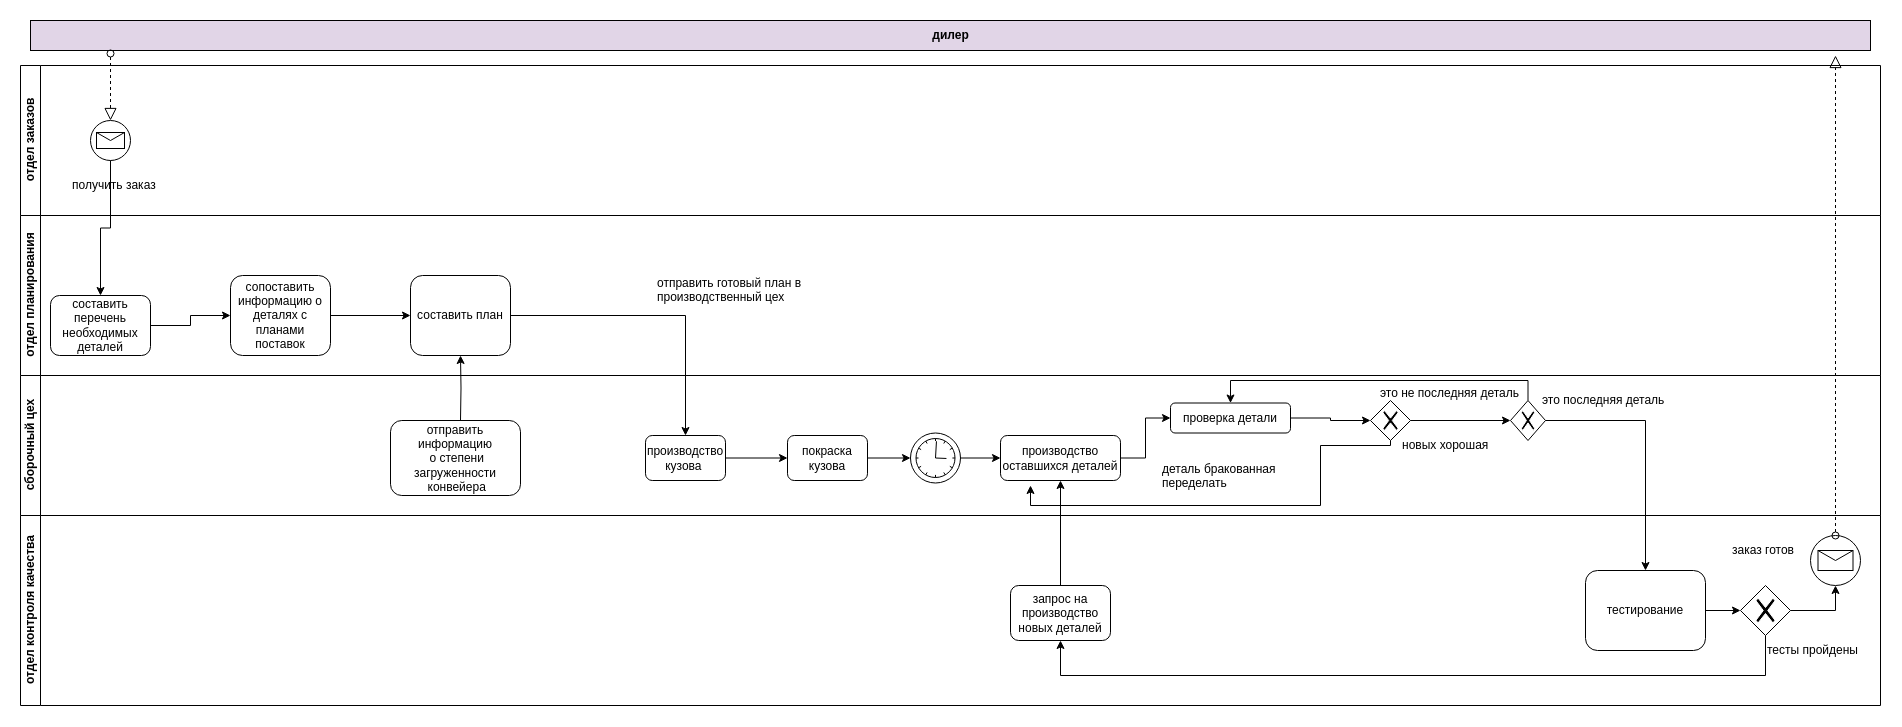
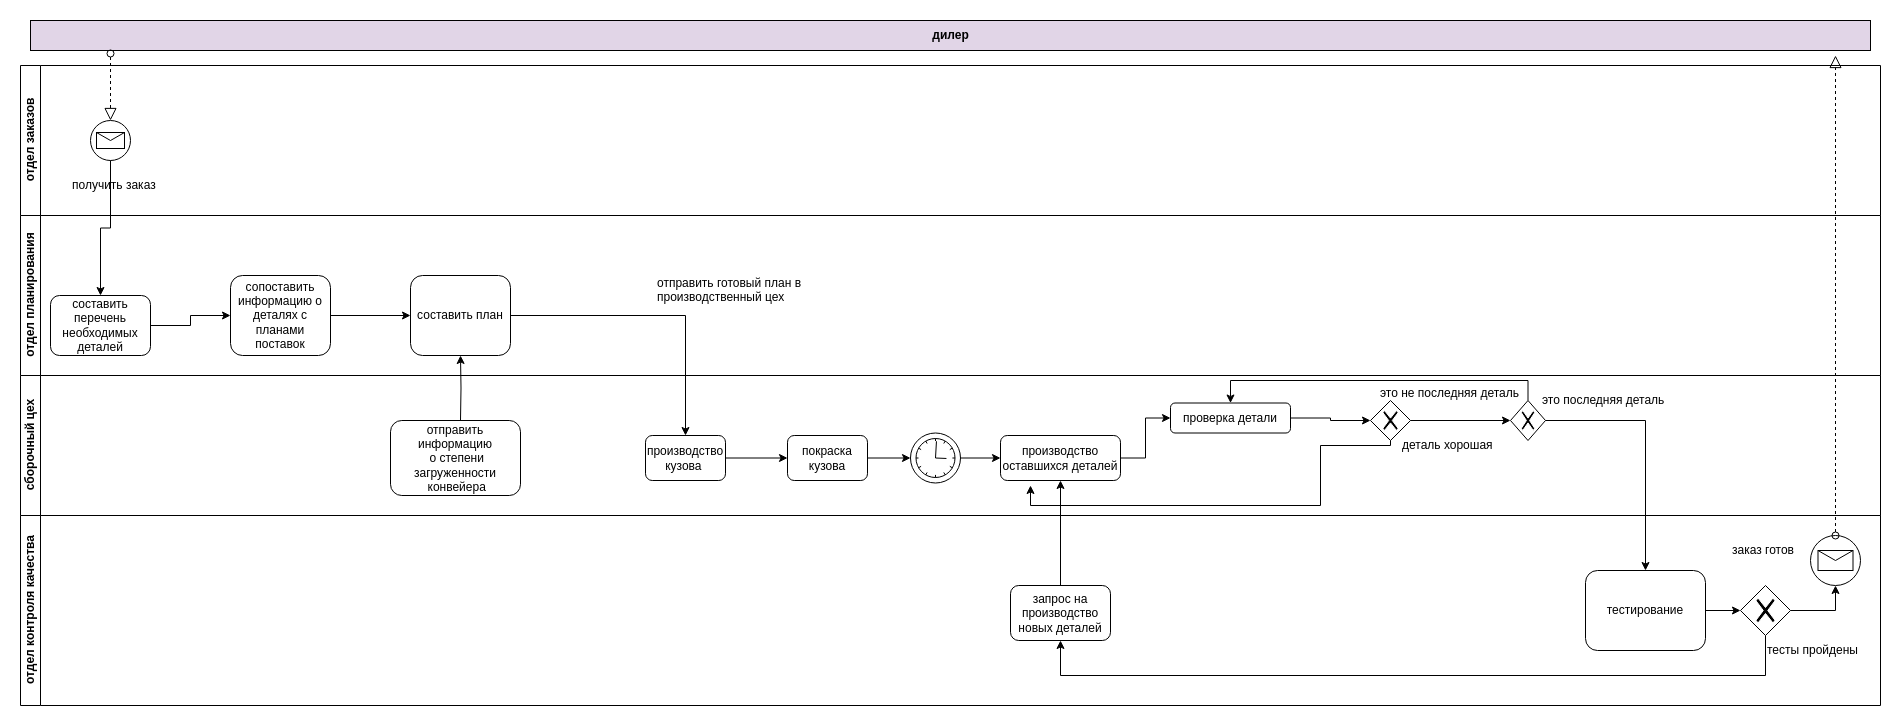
  <mxCell id="0" />
  <mxCell id="1" parent="0" />
  <mxCell id="2" value="&lt;b&gt;дилер&lt;/b&gt;" style="html=1;fillColor=#e1d5e7;" parent="1" vertex="1"><mxGeometry x="30" y="20" width="1840" height="30" as="geometry" /></mxCell>
  <mxCell id="3" value="отдел заказов&lt;br&gt;" style="swimlane;html=1;horizontal=0;startSize=20;" parent="1" vertex="1"><mxGeometry x="20" y="65" width="1860" height="150" as="geometry" /></mxCell>
  <mxCell id="4" value="отдел планирования" style="swimlane;html=1;horizontal=0;startSize=20;" parent="3" vertex="1"><mxGeometry y="150" width="1860" height="160" as="geometry" /></mxCell>
  <mxCell id="5" value="" style="edgeStyle=orthogonalEdgeStyle;rounded=0;orthogonalLoop=1;jettySize=auto;html=1;" parent="4" source="6" target="8" edge="1"><mxGeometry relative="1" as="geometry" /></mxCell>
  <mxCell id="6" value="составить перечень необходимых деталей" style="shape=ext;rounded=1;html=1;whiteSpace=wrap;" parent="4" vertex="1"><mxGeometry x="30" y="80" width="100" height="60" as="geometry" /></mxCell>
  <mxCell id="7" value="" style="edgeStyle=orthogonalEdgeStyle;rounded=0;orthogonalLoop=1;jettySize=auto;html=1;" parent="4" source="8" target="9" edge="1"><mxGeometry relative="1" as="geometry" /></mxCell>
  <mxCell id="8" value="сопоставить информацию о деталях с планами поставок" style="shape=ext;rounded=1;html=1;whiteSpace=wrap;" parent="4" vertex="1"><mxGeometry x="210" y="60" width="100" height="80" as="geometry" /></mxCell>
  <mxCell id="9" value="составить план" style="shape=ext;rounded=1;html=1;whiteSpace=wrap;" parent="4" vertex="1"><mxGeometry x="390" y="60" width="100" height="80" as="geometry" /></mxCell>
  <mxCell id="10" value="" style="shape=mxgraph.bpmn.shape;html=1;verticalLabelPosition=bottom;labelBackgroundColor=#ffffff;verticalAlign=top;align=center;perimeter=ellipsePerimeter;outlineConnect=0;outline=standard;symbol=message;" parent="3" vertex="1"><mxGeometry x="70" y="55" width="40" height="40" as="geometry" /></mxCell>
  <mxCell id="11" value="получить заказ&lt;br&gt;&lt;br&gt;" style="text;html=1;resizable=0;points=[];autosize=1;align=left;verticalAlign=top;spacingTop=-4;" parent="3" vertex="1"><mxGeometry x="50" y="110" width="100" height="30" as="geometry" /></mxCell>
  <mxCell id="12" style="edgeStyle=orthogonalEdgeStyle;rounded=0;orthogonalLoop=1;jettySize=auto;html=1;exitX=0.5;exitY=1;exitDx=0;exitDy=0;entryX=0.5;entryY=0;entryDx=0;entryDy=0;" parent="3" source="10" target="6" edge="1"><mxGeometry relative="1" as="geometry"><mxPoint x="60" y="230" as="targetPoint" /></mxGeometry></mxCell>
  <mxCell id="13" value="отдел контроля качества" style="swimlane;html=1;horizontal=0;startSize=20;" parent="1" vertex="1"><mxGeometry x="20" y="515" width="1860" height="190" as="geometry" /></mxCell>
  <mxCell id="14" style="edgeStyle=orthogonalEdgeStyle;rounded=0;orthogonalLoop=1;jettySize=auto;html=1;exitX=1;exitY=0.5;exitDx=0;exitDy=0;entryX=0;entryY=0.5;entryDx=0;entryDy=0;" parent="13" source="15" target="17" edge="1"><mxGeometry relative="1" as="geometry" /></mxCell>
  <mxCell id="15" value="тестирование" style="shape=ext;rounded=1;html=1;whiteSpace=wrap;" parent="13" vertex="1"><mxGeometry x="1565" y="55" width="120" height="80" as="geometry" /></mxCell>
  <mxCell id="16" style="edgeStyle=orthogonalEdgeStyle;rounded=0;orthogonalLoop=1;jettySize=auto;html=1;exitX=0.5;exitY=1;exitDx=0;exitDy=0;entryX=0.5;entryY=1;entryDx=0;entryDy=0;" parent="13" source="17" edge="1"><mxGeometry relative="1" as="geometry"><Array as="points"><mxPoint x="1745" y="160" /><mxPoint x="1040" y="160" /></Array><mxPoint x="1040" y="125" as="targetPoint" /></mxGeometry></mxCell>
  <mxCell id="17" value="" style="shape=mxgraph.bpmn.shape;html=1;verticalLabelPosition=bottom;labelBackgroundColor=#ffffff;verticalAlign=top;align=center;perimeter=rhombusPerimeter;background=gateway;outlineConnect=0;outline=none;symbol=exclusiveGw;" parent="13" vertex="1"><mxGeometry x="1720" y="70" width="50" height="50" as="geometry" /></mxCell>
  <mxCell id="18" value="" style="shape=mxgraph.bpmn.shape;html=1;verticalLabelPosition=bottom;labelBackgroundColor=#ffffff;verticalAlign=top;align=center;perimeter=ellipsePerimeter;outlineConnect=0;outline=eventInt;symbol=message;" parent="13" vertex="1"><mxGeometry x="1790" y="20" width="50" height="50" as="geometry" /></mxCell>
  <mxCell id="19" style="edgeStyle=orthogonalEdgeStyle;rounded=0;orthogonalLoop=1;jettySize=auto;html=1;exitX=1;exitY=0.5;exitDx=0;exitDy=0;entryX=0.5;entryY=1;entryDx=0;entryDy=0;" parent="13" source="17" target="18" edge="1"><mxGeometry relative="1" as="geometry"><mxPoint x="1810" y="95" as="targetPoint" /></mxGeometry></mxCell>
  <mxCell id="20" value="тесты пройдены" style="text;html=1;resizable=0;points=[];autosize=1;align=left;verticalAlign=top;spacingTop=-4;" parent="13" vertex="1"><mxGeometry x="1745" y="125" width="110" height="20" as="geometry" /></mxCell>
  <mxCell id="21" value="заказ готов" style="text;html=1;resizable=0;points=[];autosize=1;align=left;verticalAlign=top;spacingTop=-4;" parent="13" vertex="1"><mxGeometry x="1710" y="25" width="80" height="20" as="geometry" /></mxCell>
  <mxCell id="22" value="&lt;span&gt;запрос на производство&lt;/span&gt;&lt;br&gt;&lt;span&gt;&amp;nbsp;новых деталей&amp;nbsp;&lt;/span&gt;" style="shape=ext;rounded=1;html=1;whiteSpace=wrap;" vertex="1" parent="13"><mxGeometry x="990" y="70" width="100" height="55" as="geometry" /></mxCell>
  <mxCell id="23" value="" style="startArrow=oval;startFill=0;startSize=7;endArrow=block;endFill=0;endSize=10;dashed=1;html=1;entryX=0.5;entryY=0;entryDx=0;entryDy=0;" parent="1" target="10" edge="1"><mxGeometry width="100" relative="1" as="geometry"><mxPoint x="110" y="53" as="sourcePoint" /><mxPoint x="113" y="125" as="targetPoint" /></mxGeometry></mxCell>
  <mxCell id="24" value="отправить готовый план в &lt;br&gt;производственный цех" style="text;html=1;resizable=0;points=[];autosize=1;align=left;verticalAlign=top;spacingTop=-4;" parent="1" vertex="1"><mxGeometry x="655" y="273" width="160" height="30" as="geometry" /></mxCell>
  <mxCell id="25" value="сборочный цех" style="swimlane;html=1;horizontal=0;startSize=20;" parent="1" vertex="1"><mxGeometry x="20" y="375" width="1860" height="140" as="geometry" /></mxCell>
  <mxCell id="26" value="" style="edgeStyle=orthogonalEdgeStyle;rounded=0;orthogonalLoop=1;jettySize=auto;html=1;" parent="25" source="27" target="29" edge="1"><mxGeometry relative="1" as="geometry" /></mxCell>
  <mxCell id="27" value="производство кузова&amp;nbsp;" style="shape=ext;rounded=1;html=1;whiteSpace=wrap;" parent="25" vertex="1"><mxGeometry x="625" y="60" width="80" height="45" as="geometry" /></mxCell>
  <mxCell id="28" value="" style="edgeStyle=orthogonalEdgeStyle;rounded=0;orthogonalLoop=1;jettySize=auto;html=1;entryX=0;entryY=0.5;entryDx=0;entryDy=0;" parent="25" source="29" target="31" edge="1"><mxGeometry relative="1" as="geometry"><mxPoint x="927" y="82.5" as="targetPoint" /></mxGeometry></mxCell>
  <mxCell id="29" value="покраска кузова" style="shape=ext;rounded=1;html=1;whiteSpace=wrap;" parent="25" vertex="1"><mxGeometry x="767" y="60" width="80" height="45" as="geometry" /></mxCell>
  <mxCell id="30" style="edgeStyle=orthogonalEdgeStyle;rounded=0;orthogonalLoop=1;jettySize=auto;html=1;exitX=1;exitY=0.5;exitDx=0;exitDy=0;entryX=0;entryY=0.5;entryDx=0;entryDy=0;" parent="25" source="31" target="32" edge="1"><mxGeometry relative="1" as="geometry" /></mxCell>
  <mxCell id="31" value="" style="shape=mxgraph.bpmn.shape;html=1;verticalLabelPosition=bottom;labelBackgroundColor=#ffffff;verticalAlign=top;align=center;perimeter=ellipsePerimeter;outlineConnect=0;outline=standard;symbol=timer;" parent="25" vertex="1"><mxGeometry x="890" y="57.5" width="50" height="50" as="geometry" /></mxCell>
  <mxCell id="32" value="производство оставшихся деталей" style="shape=ext;rounded=1;html=1;whiteSpace=wrap;" parent="25" vertex="1"><mxGeometry x="980" y="60" width="120" height="45" as="geometry" /></mxCell>
  <mxCell id="33" value="проверка детали" style="shape=ext;rounded=1;html=1;whiteSpace=wrap;" parent="25" vertex="1"><mxGeometry x="1150" y="27.5" width="120" height="30" as="geometry" /></mxCell>
  <mxCell id="34" value="" style="edgeStyle=orthogonalEdgeStyle;rounded=0;orthogonalLoop=1;jettySize=auto;html=1;exitX=1;exitY=0.5;exitDx=0;exitDy=0;entryX=0;entryY=0.5;entryDx=0;entryDy=0;" parent="25" source="32" target="33" edge="1"><mxGeometry relative="1" as="geometry"><mxPoint x="1120" y="240" as="targetPoint" /></mxGeometry></mxCell>
  <mxCell id="35" value="" style="shape=mxgraph.bpmn.shape;html=1;verticalLabelPosition=bottom;labelBackgroundColor=#ffffff;verticalAlign=top;align=center;perimeter=rhombusPerimeter;background=gateway;outlineConnect=0;outline=none;symbol=exclusiveGw;" parent="25" vertex="1"><mxGeometry x="1350" y="25" width="40" height="40" as="geometry" /></mxCell>
  <mxCell id="36" style="edgeStyle=orthogonalEdgeStyle;rounded=0;orthogonalLoop=1;jettySize=auto;html=1;exitX=1;exitY=0.5;exitDx=0;exitDy=0;entryX=0;entryY=0.5;entryDx=0;entryDy=0;" parent="25" source="33" target="35" edge="1"><mxGeometry relative="1" as="geometry" /></mxCell>
- <mxCell id="37" value="деталь бракованная&lt;br&gt;переделать&lt;br&gt;" style="text;html=1;resizable=0;points=[];autosize=1;align=left;verticalAlign=top;spacingTop=-4;" parent="25" vertex="1"><mxGeometry x="1140" y="84" width="130" height="30" as="geometry" /></mxCell>
  <mxCell id="38" style="edgeStyle=orthogonalEdgeStyle;rounded=0;orthogonalLoop=1;jettySize=auto;html=1;exitX=0.5;exitY=0;exitDx=0;exitDy=0;entryX=0.5;entryY=0;entryDx=0;entryDy=0;" parent="25" source="39" target="33" edge="1"><mxGeometry relative="1" as="geometry" /></mxCell>
  <mxCell id="39" value="" style="shape=mxgraph.bpmn.shape;html=1;verticalLabelPosition=bottom;labelBackgroundColor=#ffffff;verticalAlign=top;align=center;perimeter=rhombusPerimeter;background=gateway;outlineConnect=0;outline=none;symbol=exclusiveGw;" parent="25" vertex="1"><mxGeometry x="1490" y="25" width="35" height="40" as="geometry" /></mxCell>
  <mxCell id="40" style="edgeStyle=orthogonalEdgeStyle;rounded=0;orthogonalLoop=1;jettySize=auto;html=1;exitX=1;exitY=0.5;exitDx=0;exitDy=0;" parent="25" source="35" target="39" edge="1"><mxGeometry relative="1" as="geometry"><mxPoint x="1440" y="45" as="targetPoint" /></mxGeometry></mxCell>
- <mxCell id="41" value="новых хорошая" style="text;html=1;resizable=0;points=[];autosize=1;align=left;verticalAlign=top;spacingTop=-4;" parent="25" vertex="1"><mxGeometry x="1380" y="60" width="110" height="20" as="geometry" /></mxCell>
+ <mxCell id="41" value="деталь хорошая" style="text;html=1;resizable=0;points=[];autosize=1;align=left;verticalAlign=top;spacingTop=-4;" parent="25" vertex="1"><mxGeometry x="1380" y="60" width="110" height="20" as="geometry" /></mxCell>
  <mxCell id="42" value="это последняя деталь" style="text;html=1;resizable=0;points=[];autosize=1;align=left;verticalAlign=top;spacingTop=-4;" parent="25" vertex="1"><mxGeometry x="1520" y="15" width="140" height="20" as="geometry" /></mxCell>
  <mxCell id="43" value="&lt;span&gt;отправить информацию&lt;/span&gt;&lt;br&gt;&lt;span&gt;&amp;nbsp;о степени загруженности&lt;/span&gt;&lt;br&gt;&lt;span&gt;&amp;nbsp;конвейера&lt;/span&gt;" style="shape=ext;rounded=1;html=1;whiteSpace=wrap;" vertex="1" parent="25"><mxGeometry x="370" y="45" width="130" height="75" as="geometry" /></mxCell>
  <mxCell id="44" value="" style="edgeStyle=orthogonalEdgeStyle;rounded=0;orthogonalLoop=1;jettySize=auto;html=1;" parent="1" target="9" edge="1"><mxGeometry relative="1" as="geometry"><mxPoint x="460" y="420" as="sourcePoint" /></mxGeometry></mxCell>
  <mxCell id="45" style="edgeStyle=orthogonalEdgeStyle;rounded=0;orthogonalLoop=1;jettySize=auto;html=1;exitX=0.5;exitY=1;exitDx=0;exitDy=0;" parent="1" source="35" edge="1"><mxGeometry relative="1" as="geometry"><mxPoint x="1030" y="485" as="targetPoint" /><Array as="points"><mxPoint x="1390" y="445" /><mxPoint x="1320" y="445" /><mxPoint x="1320" y="505" /><mxPoint x="1030" y="505" /></Array></mxGeometry></mxCell>
  <mxCell id="46" value="это не последняя деталь" style="text;html=1;resizable=0;points=[];autosize=1;align=left;verticalAlign=top;spacingTop=-4;" parent="1" vertex="1"><mxGeometry x="1377.5" y="382.5" width="150" height="20" as="geometry" /></mxCell>
  <mxCell id="47" value="" style="startArrow=oval;startFill=0;startSize=7;endArrow=block;endFill=0;endSize=10;dashed=1;html=1;exitX=0.5;exitY=0;exitDx=0;exitDy=0;" parent="1" source="18" edge="1"><mxGeometry width="100" relative="1" as="geometry"><mxPoint x="1735" y="454.5" as="sourcePoint" /><mxPoint x="1835" y="55" as="targetPoint" /></mxGeometry></mxCell>
  <mxCell id="48" style="edgeStyle=orthogonalEdgeStyle;rounded=0;orthogonalLoop=1;jettySize=auto;html=1;exitX=0.5;exitY=0;exitDx=0;exitDy=0;" parent="1" source="22" target="32" edge="1"><mxGeometry relative="1" as="geometry"><mxPoint x="1060" y="590" as="sourcePoint" /></mxGeometry></mxCell>
  <mxCell id="49" value="" style="edgeStyle=orthogonalEdgeStyle;rounded=0;orthogonalLoop=1;jettySize=auto;html=1;entryX=0.5;entryY=0;entryDx=0;entryDy=0;" parent="1" source="9" target="27" edge="1"><mxGeometry relative="1" as="geometry"><mxPoint x="580" y="315" as="targetPoint" /></mxGeometry></mxCell>
  <mxCell id="50" style="edgeStyle=orthogonalEdgeStyle;rounded=0;orthogonalLoop=1;jettySize=auto;html=1;exitX=1;exitY=0.5;exitDx=0;exitDy=0;entryX=0.5;entryY=0;entryDx=0;entryDy=0;" parent="1" source="39" target="15" edge="1"><mxGeometry relative="1" as="geometry"><mxPoint x="1620" y="418" as="targetPoint" /></mxGeometry></mxCell>
